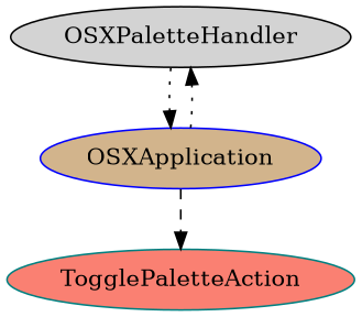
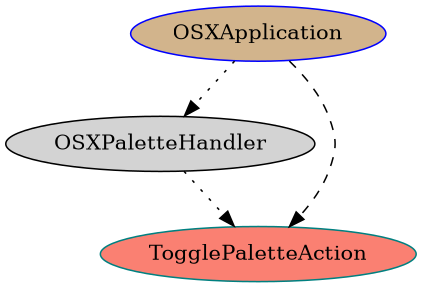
  digraph {
    node [style=filled]
    edge [style=dotted]
    OSXPaletteHandler [color=black fillcolor=lightgrey]
    OSXApplication [color=blue fillcolor=tan]
    TogglePaletteAction [color=teal fillcolor=salmon]
-   OSXPaletteHandler -> OSXApplication
+   OSXPaletteHandler -> TogglePaletteAction
    OSXApplication -> OSXPaletteHandler
    OSXApplication -> TogglePaletteAction [style=dashed]
  }
